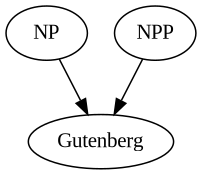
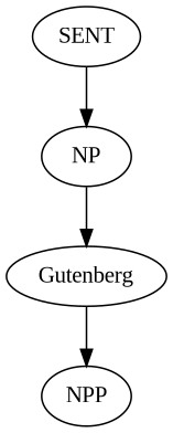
  digraph {
    fontname="Liberation Serif"
    node [fontname="Liberation Serif"]
    edge [fontname="Liberation Serif"]
+   n1 [label=SENT]
    n2 [label=NP]
    n3 [label=Gutenberg]
    n4 [label=NPP]
+   n1 -> n2
    n2 -> n3
-   n4 -> n3
+   n3 -> n4
  }
